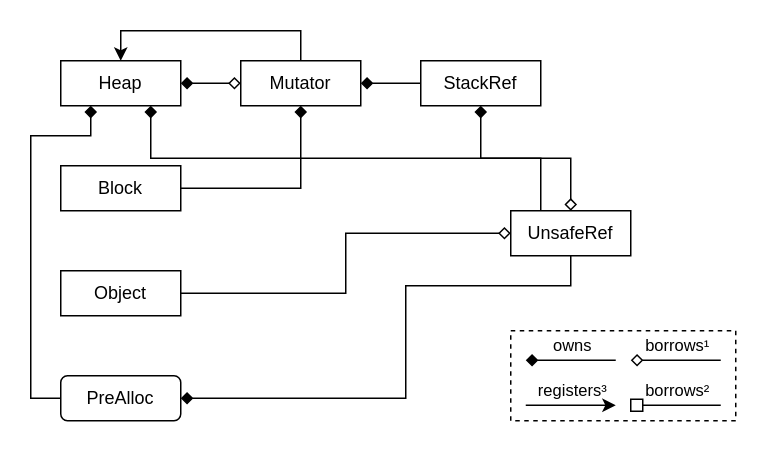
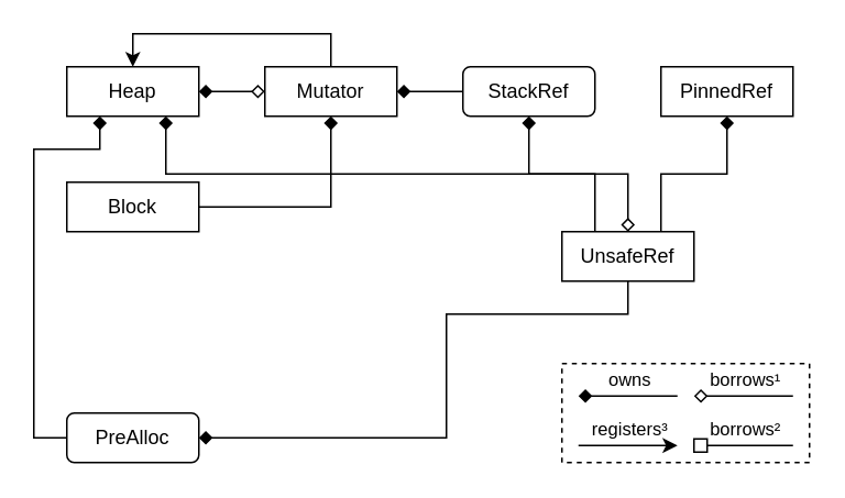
  <mxCell id="0" />
  <mxCell id="1" parent="0" />
  <mxCell id="2" value="Heap&lt;br&gt;" style="rounded=0;whiteSpace=wrap;html=1;align=center;verticalAlign=middle;fillColor=none;" parent="1" vertex="1"><mxGeometry x="40" y="40" width="80" height="30" as="geometry" /></mxCell>
  <mxCell id="3" value="" style="endArrow=diamond;html=1;rounded=0;elbow=vertical;startArrow=diamond;startFill=1;exitX=0.75;exitY=1;exitDx=0;exitDy=0;edgeStyle=orthogonalEdgeStyle;endFill=0;" parent="1" source="2" target="4" edge="1"><mxGeometry width="50" height="50" relative="1" as="geometry"><mxPoint x="310" y="170" as="sourcePoint" /><mxPoint x="200" y="90" as="targetPoint" /></mxGeometry></mxCell>
  <mxCell id="4" value="UnsafeRef" style="rounded=0;whiteSpace=wrap;html=1;align=center;verticalAlign=middle;fillColor=none;" parent="1" vertex="1"><mxGeometry x="340" y="140" width="80" height="30" as="geometry" /></mxCell>
- <mxCell id="6" value="StackRef" style="rounded=0;whiteSpace=wrap;html=1;align=center;verticalAlign=middle;fillColor=none;" parent="1" vertex="1"><mxGeometry x="280" y="40" width="80" height="30" as="geometry" /></mxCell>
+ <mxCell id="5" value="PinnedRef" style="rounded=0;whiteSpace=wrap;html=1;align=center;verticalAlign=middle;fillColor=none;" parent="1" vertex="1"><mxGeometry x="400" y="40" width="80" height="30" as="geometry" /></mxCell>
+ <mxCell id="6" value="StackRef" style="whiteSpace=wrap;html=1;align=center;verticalAlign=middle;fillColor=none;rounded=1;" parent="1" vertex="1"><mxGeometry x="280" y="40" width="80" height="30" as="geometry" /></mxCell>
  <mxCell id="7" value="" style="endArrow=none;html=1;rounded=0;elbow=vertical;entryX=0.25;entryY=0;entryDx=0;entryDy=0;endFill=0;edgeStyle=orthogonalEdgeStyle;exitX=0.5;exitY=1;exitDx=0;exitDy=0;startArrow=diamond;startFill=1;" parent="1" source="6" target="4" edge="1"><mxGeometry width="50" height="50" relative="1" as="geometry"><mxPoint x="330" y="100" as="sourcePoint" /><mxPoint x="290" y="130" as="targetPoint" /></mxGeometry></mxCell>
- <mxCell id="9" value="" style="endArrow=none;html=1;rounded=0;elbow=vertical;entryX=1;entryY=0.5;entryDx=0;entryDy=0;startArrow=diamond;startFill=0;edgeStyle=orthogonalEdgeStyle;exitX=0;exitY=0.5;exitDx=0;exitDy=0;" parent="1" source="4" target="14" edge="1"><mxGeometry width="50" height="50" relative="1" as="geometry"><mxPoint x="250" y="140" as="sourcePoint" /><mxPoint x="240" y="155" as="targetPoint" /></mxGeometry></mxCell>
+ <mxCell id="8" value="" style="endArrow=none;html=1;rounded=0;elbow=vertical;exitX=0.5;exitY=1;exitDx=0;exitDy=0;entryX=0.75;entryY=0;entryDx=0;entryDy=0;endFill=0;edgeStyle=orthogonalEdgeStyle;startArrow=diamond;startFill=1;" parent="1" source="5" target="4" edge="1"><mxGeometry width="50" height="50" relative="1" as="geometry"><mxPoint x="280" y="300" as="sourcePoint" /><mxPoint x="360" y="180" as="targetPoint" /></mxGeometry></mxCell>
  <mxCell id="10" value="Mutator" style="rounded=0;whiteSpace=wrap;html=1;align=center;verticalAlign=middle;fillColor=none;" parent="1" vertex="1"><mxGeometry x="160" y="40" width="80" height="30" as="geometry" /></mxCell>
  <mxCell id="11" value="" style="endArrow=none;html=1;rounded=0;elbow=vertical;entryX=0;entryY=0.5;entryDx=0;entryDy=0;startArrow=diamond;startFill=1;exitX=1;exitY=0.5;exitDx=0;exitDy=0;edgeStyle=orthogonalEdgeStyle;" parent="1" source="10" target="6" edge="1"><mxGeometry width="50" height="50" relative="1" as="geometry"><mxPoint x="130" y="65" as="sourcePoint" /><mxPoint x="210" y="100" as="targetPoint" /></mxGeometry></mxCell>
  <mxCell id="12" value="" style="endArrow=diamond;html=1;rounded=0;elbow=vertical;entryX=0;entryY=0.5;entryDx=0;entryDy=0;startArrow=diamond;startFill=1;exitX=1;exitY=0.5;exitDx=0;exitDy=0;edgeStyle=orthogonalEdgeStyle;endFill=0;" parent="1" source="2" target="10" edge="1"><mxGeometry width="50" height="50" relative="1" as="geometry"><mxPoint x="130" y="65" as="sourcePoint" /><mxPoint x="210" y="100" as="targetPoint" /></mxGeometry></mxCell>
  <mxCell id="13" value="Block" style="rounded=0;whiteSpace=wrap;html=1;align=center;verticalAlign=middle;fillColor=none;" parent="1" vertex="1"><mxGeometry x="40" y="110" width="80" height="30" as="geometry" /></mxCell>
- <mxCell id="14" value="Object" style="rounded=0;whiteSpace=wrap;html=1;align=center;verticalAlign=middle;fillColor=none;" parent="1" vertex="1"><mxGeometry x="40" y="180" width="80" height="30" as="geometry" /></mxCell>
  <mxCell id="15" value="" style="endArrow=diamond;html=1;rounded=0;elbow=vertical;entryX=0.5;entryY=1;entryDx=0;entryDy=0;startArrow=none;startFill=0;exitX=1;exitY=0.5;exitDx=0;exitDy=0;edgeStyle=orthogonalEdgeStyle;endFill=1;" parent="1" source="13" target="10" edge="1"><mxGeometry width="50" height="50" relative="1" as="geometry"><mxPoint x="130" y="65" as="sourcePoint" /><mxPoint x="170" y="65" as="targetPoint" /></mxGeometry></mxCell>
  <mxCell id="16" value="" style="endArrow=none;html=1;rounded=0;elbow=vertical;startArrow=diamond;startFill=1;endFill=0;" parent="1" edge="1"><mxGeometry width="50" height="50" relative="1" as="geometry"><mxPoint x="350" y="239.67" as="sourcePoint" /><mxPoint x="410" y="239.67" as="targetPoint" /></mxGeometry></mxCell>
  <mxCell id="17" value="owns" style="edgeLabel;html=1;align=center;verticalAlign=middle;resizable=0;points=[];labelBackgroundColor=none;" parent="16" vertex="1" connectable="0"><mxGeometry relative="1" as="geometry"><mxPoint y="-10" as="offset" /></mxGeometry></mxCell>
  <mxCell id="18" value="" style="endArrow=none;html=1;rounded=0;elbow=vertical;startArrow=box;startFill=0;endFill=0;" parent="1" edge="1"><mxGeometry width="50" height="50" relative="1" as="geometry"><mxPoint x="420" y="269.67" as="sourcePoint" /><mxPoint x="480" y="269.67" as="targetPoint" /></mxGeometry></mxCell>
  <mxCell id="19" value="borrows²" style="edgeLabel;html=1;align=center;verticalAlign=middle;resizable=0;points=[];labelBackgroundColor=none;" parent="18" vertex="1" connectable="0"><mxGeometry relative="1" as="geometry"><mxPoint y="-10" as="offset" /></mxGeometry></mxCell>
  <mxCell id="20" value="" style="endArrow=none;html=1;rounded=0;elbow=vertical;startArrow=diamond;startFill=0;endFill=0;" parent="1" edge="1"><mxGeometry width="50" height="50" relative="1" as="geometry"><mxPoint x="420" y="239.67" as="sourcePoint" /><mxPoint x="480" y="239.67" as="targetPoint" /></mxGeometry></mxCell>
  <mxCell id="21" value="borrows¹" style="edgeLabel;html=1;align=center;verticalAlign=middle;resizable=0;points=[];labelBackgroundColor=none;" parent="20" vertex="1" connectable="0"><mxGeometry relative="1" as="geometry"><mxPoint y="-10" as="offset" /></mxGeometry></mxCell>
  <mxCell id="22" value="" style="endArrow=none;html=1;rounded=0;elbow=vertical;entryX=0.5;entryY=0;entryDx=0;entryDy=0;startArrow=classic;startFill=1;exitX=0.5;exitY=0;exitDx=0;exitDy=0;edgeStyle=orthogonalEdgeStyle;endFill=0;" parent="1" source="2" target="10" edge="1"><mxGeometry width="50" height="50" relative="1" as="geometry"><mxPoint x="50" y="65" as="sourcePoint" /><mxPoint x="450" y="50" as="targetPoint" /><Array as="points"><mxPoint x="80" y="20" /><mxPoint x="200" y="20" /></Array></mxGeometry></mxCell>
  <mxCell id="23" value="" style="endArrow=classic;html=1;rounded=0;elbow=vertical;startArrow=none;startFill=0;endFill=1;" parent="1" edge="1"><mxGeometry width="50" height="50" relative="1" as="geometry"><mxPoint x="350" y="269.67" as="sourcePoint" /><mxPoint x="410" y="269.67" as="targetPoint" /></mxGeometry></mxCell>
  <mxCell id="24" value="registers³" style="edgeLabel;html=1;align=center;verticalAlign=middle;resizable=0;points=[];labelBackgroundColor=none;" parent="23" vertex="1" connectable="0"><mxGeometry relative="1" as="geometry"><mxPoint y="-10" as="offset" /></mxGeometry></mxCell>
  <mxCell id="25" value="PreAlloc" style="whiteSpace=wrap;html=1;align=center;verticalAlign=middle;fillColor=none;rounded=1;" parent="1" vertex="1"><mxGeometry x="40" y="250" width="80" height="30" as="geometry" /></mxCell>
  <mxCell id="26" value="" style="endArrow=none;html=1;rounded=0;elbow=vertical;entryX=0.5;entryY=1;entryDx=0;entryDy=0;startArrow=diamond;startFill=1;exitX=1;exitY=0.5;exitDx=0;exitDy=0;edgeStyle=orthogonalEdgeStyle;" parent="1" source="25" target="4" edge="1"><mxGeometry width="50" height="50" relative="1" as="geometry"><mxPoint x="250" y="65" as="sourcePoint" /><mxPoint x="290" y="65" as="targetPoint" /><Array as="points"><mxPoint x="270" y="265" /><mxPoint x="270" y="190" /><mxPoint x="380" y="190" /></Array></mxGeometry></mxCell>
  <mxCell id="27" value="" style="endArrow=none;html=1;rounded=0;elbow=vertical;entryX=0;entryY=0.5;entryDx=0;entryDy=0;startArrow=diamond;startFill=1;edgeStyle=orthogonalEdgeStyle;endFill=0;exitX=0.25;exitY=1;exitDx=0;exitDy=0;" parent="1" source="2" target="25" edge="1"><mxGeometry width="50" height="50" relative="1" as="geometry"><mxPoint x="200" y="270" as="sourcePoint" /><mxPoint x="90" y="120" as="targetPoint" /><Array as="points"><mxPoint x="60" y="90" /><mxPoint x="20" y="90" /><mxPoint x="20" y="265" /></Array></mxGeometry></mxCell>
  <mxCell id="28" value="" style="rounded=0;whiteSpace=wrap;html=1;fillColor=none;dashed=1;" parent="1" vertex="1"><mxGeometry x="340" y="220" width="150" height="60" as="geometry" /></mxCell>
